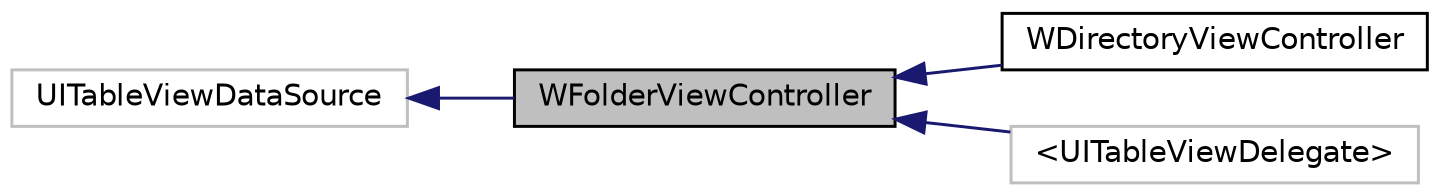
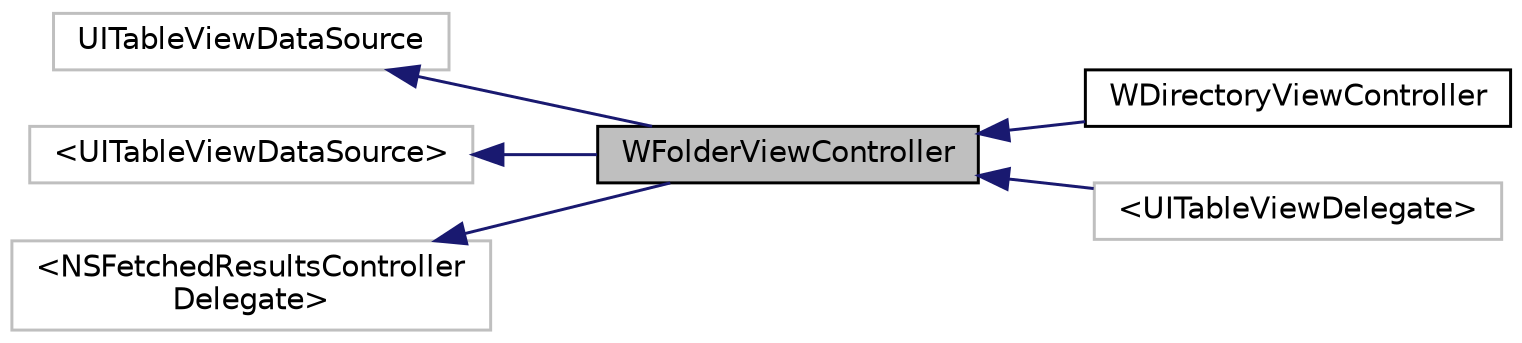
  digraph {
    rankdir=LR
    node [color=grey75 fillcolor=white fontname=Helvetica fontsize=10 shape=record style=filled]
    edge [color=midnightblue dir=back fontname=Helvetica fontsize=10 labelfontname=Helvetica labelfontsize=10 style=solid]
    n1 [color=black fillcolor=grey75 fontcolor=black height=0.2 label=WFolderViewController width=0.4]
    n2 [color=black height=0.2 label=WDirectoryViewController width=0.4]
    n3 [height=0.2 label="\<UITableViewDelegate\>" width=0.4]
    n4 [height=0.2 label=UITableViewDataSource width=0.4]
+   n5 [height=0.2 label="\<UITableViewDataSource\>" width=0.4]
+   n6 [height=0.2 label="\<NSFetchedResultsController\lDelegate\>" width=0.4]
    n1 -> n2
    n1 -> n3
    n4 -> n1
+   n5 -> n1
+   n6 -> n1
  }
